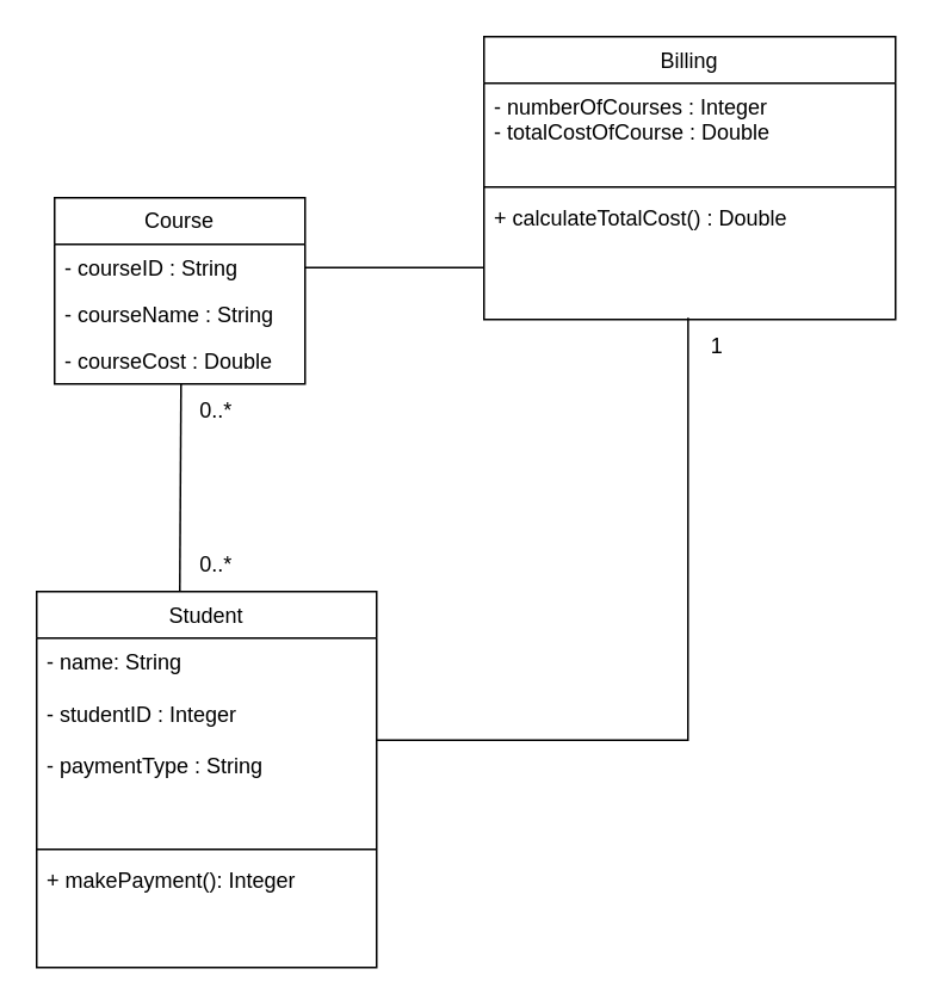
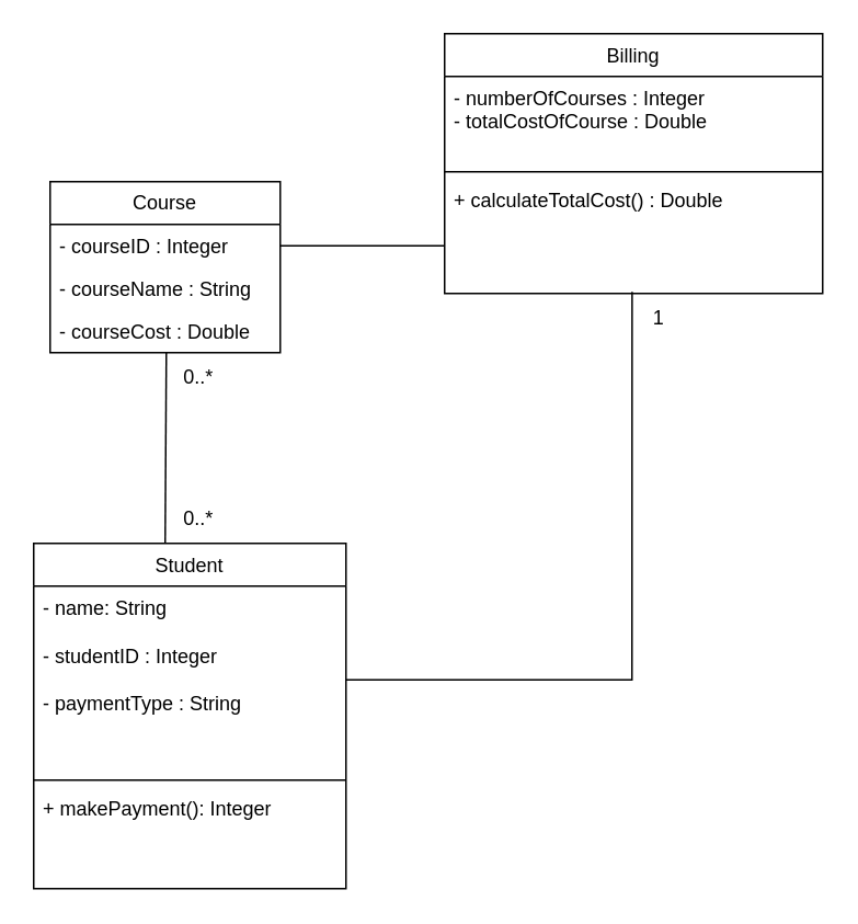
  <mxCell id="0" />
  <mxCell id="1" parent="0" />
  <mxCell id="2" value="Course" style="swimlane;fontStyle=0;childLayout=stackLayout;horizontal=1;startSize=26;fillColor=none;horizontalStack=0;resizeParent=1;resizeParentMax=0;resizeLast=0;collapsible=1;marginBottom=0;whiteSpace=wrap;html=1;" vertex="1" parent="1"><mxGeometry x="30" y="110" width="140" height="104" as="geometry" /></mxCell>
- <mxCell id="3" value="- courseID : String" style="text;strokeColor=none;fillColor=none;align=left;verticalAlign=top;spacingLeft=4;spacingRight=4;overflow=hidden;rotatable=0;points=[[0,0.5],[1,0.5]];portConstraint=eastwest;whiteSpace=wrap;html=1;" vertex="1" parent="2"><mxGeometry y="26" width="140" height="26" as="geometry" /></mxCell>
+ <mxCell id="3" value="- courseID : Integer" style="text;strokeColor=none;fillColor=none;align=left;verticalAlign=top;spacingLeft=4;spacingRight=4;overflow=hidden;rotatable=0;points=[[0,0.5],[1,0.5]];portConstraint=eastwest;whiteSpace=wrap;html=1;" vertex="1" parent="2"><mxGeometry y="26" width="140" height="26" as="geometry" /></mxCell>
  <mxCell id="4" value="- courseName : String" style="text;strokeColor=none;fillColor=none;align=left;verticalAlign=top;spacingLeft=4;spacingRight=4;overflow=hidden;rotatable=0;points=[[0,0.5],[1,0.5]];portConstraint=eastwest;whiteSpace=wrap;html=1;" vertex="1" parent="2"><mxGeometry y="52" width="140" height="26" as="geometry" /></mxCell>
  <mxCell id="5" value="- courseCost : Double" style="text;strokeColor=none;fillColor=none;align=left;verticalAlign=top;spacingLeft=4;spacingRight=4;overflow=hidden;rotatable=0;points=[[0,0.5],[1,0.5]];portConstraint=eastwest;whiteSpace=wrap;html=1;" vertex="1" parent="2"><mxGeometry y="78" width="140" height="26" as="geometry" /></mxCell>
  <mxCell id="6" value="" style="endArrow=none;html=1;rounded=0;exitX=0.5;exitY=0;exitDx=0;exitDy=0;entryX=0.505;entryY=0.984;entryDx=0;entryDy=0;entryPerimeter=0;" edge="1" parent="1" target="5"><mxGeometry width="50" height="50" relative="1" as="geometry"><mxPoint x="100" y="330" as="sourcePoint" /><mxPoint x="100" y="220" as="targetPoint" /></mxGeometry></mxCell>
  <mxCell id="7" value="0..*" style="text;html=1;align=center;verticalAlign=middle;resizable=0;points=[];autosize=1;strokeColor=none;fillColor=none;" vertex="1" parent="1"><mxGeometry x="100" y="300" width="40" height="30" as="geometry" /></mxCell>
  <mxCell id="8" value="0..*" style="text;html=1;align=center;verticalAlign=middle;resizable=0;points=[];autosize=1;strokeColor=none;fillColor=none;" vertex="1" parent="1"><mxGeometry x="100" y="214" width="40" height="30" as="geometry" /></mxCell>
  <mxCell id="9" value="" style="endArrow=none;html=1;rounded=0;entryX=0;entryY=0.5;entryDx=0;entryDy=0;exitX=1;exitY=0.5;exitDx=0;exitDy=0;" edge="1" parent="1" source="3"><mxGeometry width="50" height="50" relative="1" as="geometry"><mxPoint x="160" y="230" as="sourcePoint" /><mxPoint x="270" y="149" as="targetPoint" /></mxGeometry></mxCell>
  <mxCell id="10" value="&lt;span style=&quot;font-weight: normal;&quot;&gt;Student&lt;/span&gt;" style="swimlane;fontStyle=1;align=center;verticalAlign=top;childLayout=stackLayout;horizontal=1;startSize=26;horizontalStack=0;resizeParent=1;resizeParentMax=0;resizeLast=0;collapsible=1;marginBottom=0;whiteSpace=wrap;html=1;" vertex="1" parent="1"><mxGeometry x="20" y="330" width="190" height="210" as="geometry" /></mxCell>
  <mxCell id="11" value="- name: String&lt;div&gt;&lt;br&gt;&lt;/div&gt;&lt;div&gt;- studentID : Integer&lt;/div&gt;&lt;div&gt;&lt;br&gt;&lt;/div&gt;&lt;div&gt;- paymentType : String&lt;/div&gt;" style="text;strokeColor=none;fillColor=none;align=left;verticalAlign=top;spacingLeft=4;spacingRight=4;overflow=hidden;rotatable=0;points=[[0,0.5],[1,0.5]];portConstraint=eastwest;whiteSpace=wrap;html=1;" vertex="1" parent="10"><mxGeometry y="26" width="190" height="114" as="geometry" /></mxCell>
  <mxCell id="12" value="" style="line;strokeWidth=1;fillColor=none;align=left;verticalAlign=middle;spacingTop=-1;spacingLeft=3;spacingRight=3;rotatable=0;labelPosition=right;points=[];portConstraint=eastwest;strokeColor=inherit;" vertex="1" parent="10"><mxGeometry y="140" width="190" height="8" as="geometry" /></mxCell>
  <mxCell id="13" value="+ makePayment(): Integer" style="text;strokeColor=none;fillColor=none;align=left;verticalAlign=top;spacingLeft=4;spacingRight=4;overflow=hidden;rotatable=0;points=[[0,0.5],[1,0.5]];portConstraint=eastwest;whiteSpace=wrap;html=1;" vertex="1" parent="10"><mxGeometry y="148" width="190" height="62" as="geometry" /></mxCell>
  <mxCell id="14" value="&lt;span style=&quot;font-weight: normal;&quot;&gt;Billing&lt;/span&gt;" style="swimlane;fontStyle=1;align=center;verticalAlign=top;childLayout=stackLayout;horizontal=1;startSize=26;horizontalStack=0;resizeParent=1;resizeParentMax=0;resizeLast=0;collapsible=1;marginBottom=0;whiteSpace=wrap;html=1;" vertex="1" parent="1"><mxGeometry x="270" y="20" width="230" height="158" as="geometry" /></mxCell>
  <mxCell id="15" value="- numberOfCourses : Integer&lt;div&gt;- totalCostOfCourse : Double&lt;br&gt;&lt;/div&gt;" style="text;strokeColor=none;fillColor=none;align=left;verticalAlign=top;spacingLeft=4;spacingRight=4;overflow=hidden;rotatable=0;points=[[0,0.5],[1,0.5]];portConstraint=eastwest;whiteSpace=wrap;html=1;" vertex="1" parent="14"><mxGeometry y="26" width="230" height="54" as="geometry" /></mxCell>
  <mxCell id="16" value="" style="line;strokeWidth=1;fillColor=none;align=left;verticalAlign=middle;spacingTop=-1;spacingLeft=3;spacingRight=3;rotatable=0;labelPosition=right;points=[];portConstraint=eastwest;strokeColor=inherit;" vertex="1" parent="14"><mxGeometry y="80" width="230" height="8" as="geometry" /></mxCell>
  <mxCell id="17" value="+ calculateTotalCost() : Double" style="text;strokeColor=none;fillColor=none;align=left;verticalAlign=top;spacingLeft=4;spacingRight=4;overflow=hidden;rotatable=0;points=[[0,0.5],[1,0.5]];portConstraint=eastwest;whiteSpace=wrap;html=1;" vertex="1" parent="14"><mxGeometry y="88" width="230" height="70" as="geometry" /></mxCell>
  <mxCell id="18" value="" style="endArrow=none;html=1;rounded=0;entryX=0.496;entryY=0.986;entryDx=0;entryDy=0;entryPerimeter=0;exitX=1;exitY=0.5;exitDx=0;exitDy=0;" edge="1" parent="1" source="11" target="17"><mxGeometry width="50" height="50" relative="1" as="geometry"><mxPoint x="190" y="350" as="sourcePoint" /><mxPoint x="240" y="300" as="targetPoint" /><Array as="points"><mxPoint x="384" y="413" /></Array></mxGeometry></mxCell>
  <mxCell id="19" value="1" style="text;html=1;align=center;verticalAlign=middle;resizable=0;points=[];autosize=1;strokeColor=none;fillColor=none;" vertex="1" parent="1"><mxGeometry x="385" y="178" width="30" height="30" as="geometry" /></mxCell>
